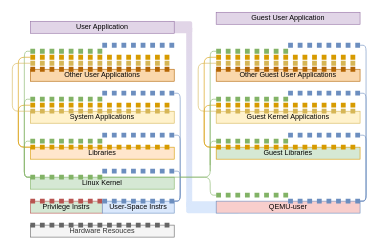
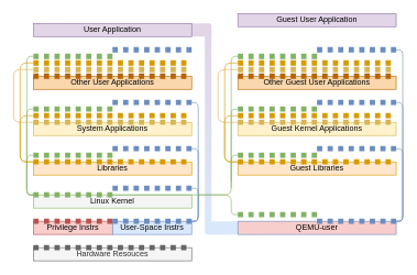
  <mxCell id="0" />
  <mxCell id="1" parent="0" />
  <mxCell id="2" value="" style="rounded=1;whiteSpace=wrap;html=1;fillColor=#dae8fc;strokeColor=none;" parent="1" vertex="1"><mxGeometry x="310" y="335" width="90" height="20" as="geometry" /></mxCell>
  <mxCell id="3" value="" style="rounded=1;whiteSpace=wrap;html=1;fillColor=#e1d5e7;strokeColor=none;" parent="1" vertex="1"><mxGeometry x="280" y="35" width="40" height="20" as="geometry" /></mxCell>
  <mxCell id="4" value="" style="endArrow=none;dashed=1;html=1;strokeWidth=8;dashPattern=1 1;fillColor=#dae8fc;strokeColor=#6c8ebf;" parent="1" edge="1"><mxGeometry width="50" height="50" relative="1" as="geometry"><mxPoint x="170" y="155" as="sourcePoint" /><mxPoint x="290" y="155" as="targetPoint" /></mxGeometry></mxCell>
  <mxCell id="5" value="" style="endArrow=none;dashed=1;html=1;strokeWidth=8;dashPattern=1 1;fillColor=#d5e8d4;strokeColor=#82b366;" parent="1" edge="1"><mxGeometry width="50" height="50" relative="1" as="geometry"><mxPoint x="50" y="165" as="sourcePoint" /><mxPoint x="170" y="165" as="targetPoint" /></mxGeometry></mxCell>
  <mxCell id="6" value="" style="endArrow=none;dashed=1;html=1;strokeWidth=8;dashPattern=1 1;fillColor=#ffe6cc;strokeColor=#d79b00;" parent="1" edge="1"><mxGeometry width="50" height="50" relative="1" as="geometry"><mxPoint x="50" y="175" as="sourcePoint" /><mxPoint x="290" y="175" as="targetPoint" /></mxGeometry></mxCell>
  <mxCell id="7" value="" style="endArrow=none;dashed=1;html=1;strokeWidth=8;dashPattern=1 1;fillColor=#dae8fc;strokeColor=#6c8ebf;" parent="1" edge="1"><mxGeometry width="50" height="50" relative="1" as="geometry"><mxPoint x="170" y="225" as="sourcePoint" /><mxPoint x="290" y="225" as="targetPoint" /></mxGeometry></mxCell>
  <mxCell id="8" value="" style="endArrow=none;dashed=1;html=1;strokeWidth=8;dashPattern=1 1;fillColor=#d5e8d4;strokeColor=#82b366;" parent="1" edge="1"><mxGeometry width="50" height="50" relative="1" as="geometry"><mxPoint x="50" y="235" as="sourcePoint" /><mxPoint x="170" y="235" as="targetPoint" /></mxGeometry></mxCell>
  <mxCell id="9" value="" style="endArrow=none;dashed=1;html=1;strokeWidth=8;dashPattern=1 1;fillColor=#dae8fc;strokeColor=#6c8ebf;" parent="1" edge="1"><mxGeometry width="50" height="50" relative="1" as="geometry"><mxPoint x="170" y="285" as="sourcePoint" /><mxPoint x="290" y="285" as="targetPoint" /></mxGeometry></mxCell>
  <mxCell id="10" value="Hardware Resouces" style="rounded=0;whiteSpace=wrap;html=1;fillColor=#f5f5f5;strokeColor=#666666;fontColor=#333333;" parent="1" vertex="1"><mxGeometry x="50" y="375" width="240" height="20" as="geometry" /></mxCell>
- <mxCell id="11" value="Privilege Instrs" style="rounded=0;whiteSpace=wrap;html=1;fillColor=#d5e8d4;strokeColor=#b85450;" parent="1" vertex="1"><mxGeometry x="50" y="335" width="120" height="20" as="geometry" /></mxCell>
+ <mxCell id="11" value="Privilege Instrs" style="rounded=0;whiteSpace=wrap;html=1;fillColor=#f8cecc;strokeColor=#b85450;" parent="1" vertex="1"><mxGeometry x="50" y="335" width="120" height="20" as="geometry" /></mxCell>
  <mxCell id="12" value="User-Space Instrs" style="rounded=0;whiteSpace=wrap;html=1;fillColor=#dae8fc;strokeColor=#6c8ebf;" parent="1" vertex="1"><mxGeometry x="170" y="335" width="120" height="20" as="geometry" /></mxCell>
  <mxCell id="13" value="" style="endArrow=none;dashed=1;html=1;strokeWidth=8;dashPattern=1 1;fillColor=#f5f5f5;strokeColor=#666666;" parent="1" edge="1"><mxGeometry width="50" height="50" relative="1" as="geometry"><mxPoint x="50" y="375" as="sourcePoint" /><mxPoint x="290" y="375" as="targetPoint" /></mxGeometry></mxCell>
- <mxCell id="14" value="Linux Kernel" style="rounded=0;whiteSpace=wrap;html=1;fillColor=#d5e8d4;strokeColor=#82b366;" parent="1" vertex="1"><mxGeometry x="50" y="295" width="240" height="20" as="geometry" /></mxCell>
+ <mxCell id="14" value="Linux Kernel" style="rounded=0;whiteSpace=wrap;html=1;fillColor=#f5f5f5;strokeColor=#82b366;" parent="1" vertex="1"><mxGeometry x="50" y="295" width="240" height="20" as="geometry" /></mxCell>
  <mxCell id="15" value="" style="endArrow=none;dashed=1;html=1;strokeWidth=8;dashPattern=1 1;fillColor=#f8cecc;strokeColor=#b85450;" parent="1" edge="1"><mxGeometry width="50" height="50" relative="1" as="geometry"><mxPoint x="50" y="335" as="sourcePoint" /><mxPoint x="170" y="335" as="targetPoint" /></mxGeometry></mxCell>
  <mxCell id="16" value="" style="endArrow=none;dashed=1;html=1;strokeWidth=8;dashPattern=1 1;fillColor=#dae8fc;strokeColor=#6c8ebf;" parent="1" edge="1"><mxGeometry width="50" height="50" relative="1" as="geometry"><mxPoint x="170" y="335" as="sourcePoint" /><mxPoint x="290" y="335" as="targetPoint" /></mxGeometry></mxCell>
  <mxCell id="17" value="" style="endArrow=none;dashed=1;html=1;strokeWidth=8;dashPattern=1 1;fillColor=#d5e8d4;strokeColor=#82b366;" parent="1" edge="1"><mxGeometry width="50" height="50" relative="1" as="geometry"><mxPoint x="50" y="295" as="sourcePoint" /><mxPoint x="170" y="295" as="targetPoint" /></mxGeometry></mxCell>
  <mxCell id="18" value="Libraries" style="rounded=0;whiteSpace=wrap;html=1;fillColor=#ffe6cc;strokeColor=#d79b00;" parent="1" vertex="1"><mxGeometry x="50" y="245" width="240" height="20" as="geometry" /></mxCell>
  <mxCell id="19" value="" style="endArrow=none;dashed=1;html=1;strokeWidth=8;dashPattern=1 1;fillColor=#ffe6cc;strokeColor=#d79b00;" parent="1" edge="1"><mxGeometry width="50" height="50" relative="1" as="geometry"><mxPoint x="50" y="245" as="sourcePoint" /><mxPoint x="290" y="245" as="targetPoint" /></mxGeometry></mxCell>
  <mxCell id="20" value="System Applications" style="rounded=0;whiteSpace=wrap;html=1;fillColor=#fff2cc;strokeColor=#d6b656;" parent="1" vertex="1"><mxGeometry x="50" y="185" width="240" height="20" as="geometry" /></mxCell>
  <mxCell id="21" value="" style="endArrow=none;dashed=1;html=1;strokeWidth=8;dashPattern=1 1;fillColor=#fff2cc;strokeColor=#d6b656;" parent="1" edge="1"><mxGeometry width="50" height="50" relative="1" as="geometry"><mxPoint x="50" y="185" as="sourcePoint" /><mxPoint x="290" y="185" as="targetPoint" /></mxGeometry></mxCell>
  <mxCell id="22" value="" style="endArrow=none;html=1;strokeWidth=1;fillColor=#d5e8d4;strokeColor=#82b366;" parent="1" edge="1"><mxGeometry width="50" height="50" relative="1" as="geometry"><mxPoint x="50" y="295" as="sourcePoint" /><mxPoint x="50" y="235" as="targetPoint" /><Array as="points"><mxPoint x="40" y="295" /><mxPoint x="40" y="235" /></Array></mxGeometry></mxCell>
  <mxCell id="23" value="" style="endArrow=none;html=1;strokeWidth=1;fillColor=#d5e8d4;strokeColor=#82b366;" parent="1" edge="1"><mxGeometry width="50" height="50" relative="1" as="geometry"><mxPoint x="50" y="295" as="sourcePoint" /><mxPoint x="50" y="165" as="targetPoint" /><Array as="points"><mxPoint x="40" y="295" /><mxPoint x="40" y="165" /></Array></mxGeometry></mxCell>
  <mxCell id="24" value="" style="endArrow=none;html=1;strokeWidth=1;fillColor=#ffe6cc;strokeColor=#d79b00;" parent="1" edge="1"><mxGeometry width="50" height="50" relative="1" as="geometry"><mxPoint x="50" y="245" as="sourcePoint" /><mxPoint x="50" y="175" as="targetPoint" /><Array as="points"><mxPoint x="30" y="245" /><mxPoint x="30" y="175" /></Array></mxGeometry></mxCell>
  <mxCell id="25" value="" style="endArrow=none;html=1;strokeWidth=1;fillColor=#dae8fc;strokeColor=#6c8ebf;" parent="1" edge="1"><mxGeometry width="50" height="50" relative="1" as="geometry"><mxPoint x="290" y="335" as="sourcePoint" /><mxPoint x="290" y="285" as="targetPoint" /><Array as="points"><mxPoint x="300" y="335" /><mxPoint x="300" y="285" /></Array></mxGeometry></mxCell>
  <mxCell id="26" value="" style="endArrow=none;html=1;strokeWidth=1;fillColor=#dae8fc;strokeColor=#6c8ebf;" parent="1" edge="1"><mxGeometry width="50" height="50" relative="1" as="geometry"><mxPoint x="290" y="335" as="sourcePoint" /><mxPoint x="290" y="225" as="targetPoint" /><Array as="points"><mxPoint x="300" y="335" /><mxPoint x="300" y="225" /></Array></mxGeometry></mxCell>
  <mxCell id="27" value="" style="endArrow=none;html=1;strokeWidth=1;fillColor=#dae8fc;strokeColor=#6c8ebf;" parent="1" edge="1"><mxGeometry width="50" height="50" relative="1" as="geometry"><mxPoint x="290" y="335" as="sourcePoint" /><mxPoint x="290" y="155" as="targetPoint" /><Array as="points"><mxPoint x="300" y="335" /><mxPoint x="300" y="155" /></Array></mxGeometry></mxCell>
  <mxCell id="28" value="QEMU-user" style="rounded=0;whiteSpace=wrap;html=1;fillColor=#f8cecc;strokeColor=#6c8ebf;gradientDirection=north;" parent="1" vertex="1"><mxGeometry x="360" y="335" width="240" height="20" as="geometry" /></mxCell>
  <mxCell id="29" value="User Application" style="rounded=0;whiteSpace=wrap;html=1;fillColor=#e1d5e7;strokeColor=#9673a6;" parent="1" vertex="1"><mxGeometry x="50" y="35" width="240" height="20" as="geometry" /></mxCell>
  <mxCell id="30" value="Other User Applications" style="rounded=0;whiteSpace=wrap;html=1;fillColor=#fad7ac;strokeColor=#b46504;" parent="1" vertex="1"><mxGeometry x="50" y="115" width="240" height="20" as="geometry" /></mxCell>
  <mxCell id="31" value="" style="endArrow=none;dashed=1;html=1;strokeWidth=8;dashPattern=1 1;fillColor=#dae8fc;strokeColor=#6c8ebf;" parent="1" edge="1"><mxGeometry width="50" height="50" relative="1" as="geometry"><mxPoint x="170" y="75" as="sourcePoint" /><mxPoint x="290" y="75" as="targetPoint" /></mxGeometry></mxCell>
  <mxCell id="32" value="" style="endArrow=none;dashed=1;html=1;strokeWidth=8;dashPattern=1 1;fillColor=#d5e8d4;strokeColor=#82b366;" parent="1" edge="1"><mxGeometry width="50" height="50" relative="1" as="geometry"><mxPoint x="50" y="85" as="sourcePoint" /><mxPoint x="170" y="85" as="targetPoint" /></mxGeometry></mxCell>
  <mxCell id="33" value="" style="endArrow=none;dashed=1;html=1;strokeWidth=8;dashPattern=1 1;fillColor=#ffe6cc;strokeColor=#d79b00;" parent="1" edge="1"><mxGeometry width="50" height="50" relative="1" as="geometry"><mxPoint x="50" y="95" as="sourcePoint" /><mxPoint x="290" y="95" as="targetPoint" /></mxGeometry></mxCell>
  <mxCell id="34" value="" style="endArrow=none;dashed=1;html=1;strokeWidth=8;dashPattern=1 1;fillColor=#fff2cc;strokeColor=#d6b656;" parent="1" edge="1"><mxGeometry width="50" height="50" relative="1" as="geometry"><mxPoint x="50" y="105" as="sourcePoint" /><mxPoint x="290" y="105" as="targetPoint" /></mxGeometry></mxCell>
  <mxCell id="35" value="" style="endArrow=none;dashed=1;html=1;strokeWidth=8;dashPattern=1 1;fillColor=#fad7ac;strokeColor=#b46504;" parent="1" edge="1"><mxGeometry width="50" height="50" relative="1" as="geometry"><mxPoint x="50" y="115" as="sourcePoint" /><mxPoint x="290" y="115" as="targetPoint" /></mxGeometry></mxCell>
  <mxCell id="36" value="" style="rounded=1;whiteSpace=wrap;html=1;fillColor=#e1d5e7;strokeColor=none;gradientColor=#DAE8FC;" parent="1" vertex="1"><mxGeometry x="310" y="45" width="10" height="300" as="geometry" /></mxCell>
  <mxCell id="37" value="" style="endArrow=none;dashed=1;html=1;strokeWidth=8;dashPattern=1 1;fillColor=#dae8fc;strokeColor=#6c8ebf;" parent="1" edge="1"><mxGeometry width="50" height="50" relative="1" as="geometry"><mxPoint x="480" y="335" as="sourcePoint" /><mxPoint x="600" y="335" as="targetPoint" /></mxGeometry></mxCell>
  <mxCell id="38" value="" style="endArrow=none;dashed=1;html=1;strokeWidth=8;dashPattern=1 1;fillColor=#dae8fc;strokeColor=#6c8ebf;" parent="1" edge="1"><mxGeometry width="50" height="50" relative="1" as="geometry"><mxPoint x="480" y="155" as="sourcePoint" /><mxPoint x="600" y="155" as="targetPoint" /></mxGeometry></mxCell>
  <mxCell id="39" value="" style="endArrow=none;dashed=1;html=1;strokeWidth=8;dashPattern=1 1;fillColor=#d5e8d4;strokeColor=#82b366;" parent="1" edge="1"><mxGeometry width="50" height="50" relative="1" as="geometry"><mxPoint x="360" y="165" as="sourcePoint" /><mxPoint x="480" y="165" as="targetPoint" /></mxGeometry></mxCell>
  <mxCell id="40" value="" style="endArrow=none;dashed=1;html=1;strokeWidth=8;dashPattern=1 1;fillColor=#ffe6cc;strokeColor=#d79b00;" parent="1" edge="1"><mxGeometry width="50" height="50" relative="1" as="geometry"><mxPoint x="360" y="175" as="sourcePoint" /><mxPoint x="600" y="175" as="targetPoint" /></mxGeometry></mxCell>
  <mxCell id="41" value="" style="endArrow=none;dashed=1;html=1;strokeWidth=8;dashPattern=1 1;fillColor=#dae8fc;strokeColor=#6c8ebf;" parent="1" edge="1"><mxGeometry width="50" height="50" relative="1" as="geometry"><mxPoint x="480" y="225" as="sourcePoint" /><mxPoint x="600" y="225" as="targetPoint" /></mxGeometry></mxCell>
  <mxCell id="42" value="" style="endArrow=none;dashed=1;html=1;strokeWidth=8;dashPattern=1 1;fillColor=#d5e8d4;strokeColor=#82b366;" parent="1" edge="1"><mxGeometry width="50" height="50" relative="1" as="geometry"><mxPoint x="360" y="235" as="sourcePoint" /><mxPoint x="480" y="235" as="targetPoint" /></mxGeometry></mxCell>
- <mxCell id="43" value="Guest Libraries" style="rounded=0;whiteSpace=wrap;html=1;fillColor=#d5e8d4;strokeColor=#d79b00;" parent="1" vertex="1"><mxGeometry x="360" y="245" width="240" height="20" as="geometry" /></mxCell>
+ <mxCell id="43" value="Guest Libraries" style="rounded=0;whiteSpace=wrap;html=1;fillColor=#ffe6cc;strokeColor=#d79b00;" parent="1" vertex="1"><mxGeometry x="360" y="245" width="240" height="20" as="geometry" /></mxCell>
  <mxCell id="44" value="" style="endArrow=none;dashed=1;html=1;strokeWidth=8;dashPattern=1 1;fillColor=#ffe6cc;strokeColor=#d79b00;" parent="1" edge="1"><mxGeometry width="50" height="50" relative="1" as="geometry"><mxPoint x="360" y="245" as="sourcePoint" /><mxPoint x="600" y="245" as="targetPoint" /></mxGeometry></mxCell>
  <mxCell id="45" value="Guest Kernel Applications" style="rounded=0;whiteSpace=wrap;html=1;fillColor=#fff2cc;strokeColor=#d6b656;" parent="1" vertex="1"><mxGeometry x="360" y="185" width="240" height="20" as="geometry" /></mxCell>
  <mxCell id="46" value="" style="endArrow=none;dashed=1;html=1;strokeWidth=8;dashPattern=1 1;fillColor=#fff2cc;strokeColor=#d6b656;" parent="1" edge="1"><mxGeometry width="50" height="50" relative="1" as="geometry"><mxPoint x="360" y="185" as="sourcePoint" /><mxPoint x="600" y="185" as="targetPoint" /></mxGeometry></mxCell>
  <mxCell id="47" value="" style="endArrow=none;html=1;strokeWidth=1;fillColor=#ffe6cc;strokeColor=#d79b00;" parent="1" edge="1"><mxGeometry width="50" height="50" relative="1" as="geometry"><mxPoint x="360" y="245" as="sourcePoint" /><mxPoint x="360" y="175" as="targetPoint" /><Array as="points"><mxPoint x="340" y="245" /><mxPoint x="340" y="175" /></Array></mxGeometry></mxCell>
  <mxCell id="48" value="Guest User Application" style="rounded=0;whiteSpace=wrap;html=1;fillColor=#e1d5e7;strokeColor=#9673a6;" parent="1" vertex="1"><mxGeometry x="360" y="20" width="240" height="20" as="geometry" /></mxCell>
  <mxCell id="49" value="Other Guest&amp;nbsp;User Applications" style="rounded=0;whiteSpace=wrap;html=1;fillColor=#fad7ac;strokeColor=#b46504;" parent="1" vertex="1"><mxGeometry x="360" y="115" width="240" height="20" as="geometry" /></mxCell>
  <mxCell id="50" value="" style="endArrow=none;dashed=1;html=1;strokeWidth=8;dashPattern=1 1;fillColor=#dae8fc;strokeColor=#6c8ebf;" parent="1" edge="1"><mxGeometry width="50" height="50" relative="1" as="geometry"><mxPoint x="480" y="75" as="sourcePoint" /><mxPoint x="600" y="75" as="targetPoint" /></mxGeometry></mxCell>
  <mxCell id="51" value="" style="endArrow=none;dashed=1;html=1;strokeWidth=8;dashPattern=1 1;fillColor=#d5e8d4;strokeColor=#82b366;" parent="1" edge="1"><mxGeometry width="50" height="50" relative="1" as="geometry"><mxPoint x="360" y="85" as="sourcePoint" /><mxPoint x="480" y="85" as="targetPoint" /></mxGeometry></mxCell>
  <mxCell id="52" value="" style="endArrow=none;dashed=1;html=1;strokeWidth=8;dashPattern=1 1;fillColor=#ffe6cc;strokeColor=#d79b00;" parent="1" edge="1"><mxGeometry width="50" height="50" relative="1" as="geometry"><mxPoint x="360" y="95" as="sourcePoint" /><mxPoint x="600" y="95" as="targetPoint" /></mxGeometry></mxCell>
  <mxCell id="53" value="" style="endArrow=none;dashed=1;html=1;strokeWidth=8;dashPattern=1 1;fillColor=#fff2cc;strokeColor=#d6b656;" parent="1" edge="1"><mxGeometry width="50" height="50" relative="1" as="geometry"><mxPoint x="360" y="105" as="sourcePoint" /><mxPoint x="600" y="105" as="targetPoint" /></mxGeometry></mxCell>
  <mxCell id="54" value="" style="endArrow=none;dashed=1;html=1;strokeWidth=8;dashPattern=1 1;fillColor=#fad7ac;strokeColor=#b46504;" parent="1" edge="1"><mxGeometry width="50" height="50" relative="1" as="geometry"><mxPoint x="360" y="115" as="sourcePoint" /><mxPoint x="600" y="115" as="targetPoint" /></mxGeometry></mxCell>
  <mxCell id="55" value="" style="endArrow=none;html=1;fillColor=#d5e8d4;strokeColor=#82b366;" parent="1" edge="1"><mxGeometry width="50" height="50" relative="1" as="geometry"><mxPoint x="170" y="295" as="sourcePoint" /><mxPoint x="360" y="325" as="targetPoint" /><Array as="points"><mxPoint x="350" y="295" /><mxPoint x="350" y="325" /></Array></mxGeometry></mxCell>
  <mxCell id="56" value="" style="endArrow=none;dashed=1;html=1;strokeWidth=8;dashPattern=1 1;fillColor=#d5e8d4;strokeColor=#82b366;" parent="1" edge="1"><mxGeometry width="50" height="50" relative="1" as="geometry"><mxPoint x="360" y="325" as="sourcePoint" /><mxPoint x="480" y="325" as="targetPoint" /></mxGeometry></mxCell>
  <mxCell id="57" value="" style="endArrow=none;html=1;fillColor=#d5e8d4;strokeColor=#82b366;" parent="1" edge="1"><mxGeometry width="50" height="50" relative="1" as="geometry"><mxPoint x="300" y="295" as="sourcePoint" /><mxPoint x="360" y="235" as="targetPoint" /><Array as="points"><mxPoint x="350" y="295" /><mxPoint x="350" y="235" /></Array></mxGeometry></mxCell>
  <mxCell id="58" value="" style="endArrow=none;html=1;fillColor=#d5e8d4;strokeColor=#82b366;" parent="1" edge="1"><mxGeometry width="50" height="50" relative="1" as="geometry"><mxPoint x="350" y="285" as="sourcePoint" /><mxPoint x="360" y="165" as="targetPoint" /><Array as="points"><mxPoint x="350" y="165" /></Array></mxGeometry></mxCell>
  <mxCell id="59" value="" style="endArrow=none;html=1;fillColor=#d5e8d4;strokeColor=#82b366;" parent="1" edge="1"><mxGeometry width="50" height="50" relative="1" as="geometry"><mxPoint x="350" y="275" as="sourcePoint" /><mxPoint x="360" y="85" as="targetPoint" /><Array as="points"><mxPoint x="350" y="85" /></Array></mxGeometry></mxCell>
  <mxCell id="60" value="" style="endArrow=none;html=1;strokeWidth=1;fillColor=#ffe6cc;strokeColor=#d79b00;" parent="1" edge="1"><mxGeometry width="50" height="50" relative="1" as="geometry"><mxPoint x="50" y="245" as="sourcePoint" /><mxPoint x="50" y="95" as="targetPoint" /><Array as="points"><mxPoint x="30" y="245" /><mxPoint x="30" y="95" /></Array></mxGeometry></mxCell>
  <mxCell id="61" value="" style="endArrow=none;html=1;strokeWidth=1;fillColor=#d5e8d4;strokeColor=#82b366;" parent="1" edge="1"><mxGeometry width="50" height="50" relative="1" as="geometry"><mxPoint x="50" y="295" as="sourcePoint" /><mxPoint x="50" y="85" as="targetPoint" /><Array as="points"><mxPoint x="40" y="295" /><mxPoint x="40" y="85" /></Array></mxGeometry></mxCell>
  <mxCell id="62" value="" style="endArrow=none;html=1;strokeWidth=1;fillColor=#fff2cc;strokeColor=#d6b656;" parent="1" edge="1"><mxGeometry width="50" height="50" relative="1" as="geometry"><mxPoint x="50" y="185" as="sourcePoint" /><mxPoint x="50" y="105" as="targetPoint" /><Array as="points"><mxPoint x="20" y="185" /><mxPoint x="20" y="105" /></Array></mxGeometry></mxCell>
  <mxCell id="63" value="" style="endArrow=none;html=1;strokeWidth=1;fillColor=#fff2cc;strokeColor=#d6b656;" parent="1" edge="1"><mxGeometry width="50" height="50" relative="1" as="geometry"><mxPoint x="360" y="185" as="sourcePoint" /><mxPoint x="360" y="105" as="targetPoint" /><Array as="points"><mxPoint x="330" y="185" /><mxPoint x="330" y="105" /></Array></mxGeometry></mxCell>
  <mxCell id="64" value="" style="endArrow=none;html=1;strokeWidth=1;fillColor=#ffe6cc;strokeColor=#d79b00;" parent="1" edge="1"><mxGeometry width="50" height="50" relative="1" as="geometry"><mxPoint x="360" y="245" as="sourcePoint" /><mxPoint x="360" y="95" as="targetPoint" /><Array as="points"><mxPoint x="340" y="245" /><mxPoint x="340" y="95" /></Array></mxGeometry></mxCell>
  <mxCell id="65" value="" style="endArrow=none;html=1;strokeWidth=1;fillColor=#dae8fc;strokeColor=#6c8ebf;" edge="1" parent="1"><mxGeometry width="50" height="50" relative="1" as="geometry"><mxPoint x="600" y="335" as="sourcePoint" /><mxPoint x="600" y="155" as="targetPoint" /><Array as="points"><mxPoint x="610" y="335" /><mxPoint x="610" y="155" /></Array></mxGeometry></mxCell>
  <mxCell id="66" value="" style="endArrow=none;html=1;strokeWidth=1;fillColor=#dae8fc;strokeColor=#6c8ebf;" edge="1" parent="1"><mxGeometry width="50" height="50" relative="1" as="geometry"><mxPoint x="600" y="335" as="sourcePoint" /><mxPoint x="600" y="75" as="targetPoint" /><Array as="points"><mxPoint x="610" y="335" /><mxPoint x="610" y="75" /></Array></mxGeometry></mxCell>
  <mxCell id="67" value="" style="endArrow=none;html=1;strokeWidth=1;fillColor=#dae8fc;strokeColor=#6c8ebf;" edge="1" parent="1"><mxGeometry width="50" height="50" relative="1" as="geometry"><mxPoint x="600" y="335" as="sourcePoint" /><mxPoint x="600" y="225" as="targetPoint" /><Array as="points"><mxPoint x="610" y="335" /><mxPoint x="610" y="225" /></Array></mxGeometry></mxCell>
